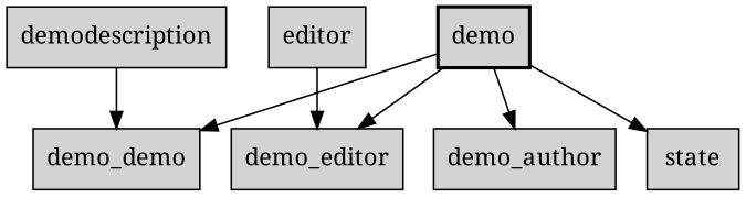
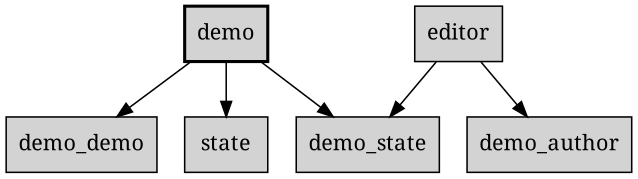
  digraph {
    fontname="Noto Serif"
    node [fontname="Noto Serif" shape=box style=filled]
    edge [fontname="Noto Serif"]
    demo [style="bold, filled"]
    n2 [label=demo_demo]
-   demo_editor
+   demo_editor [label=demo_state]
    demo_author
    state
-   demodescription
    editor
    demo -> n2
    demo -> demo_editor
-   demo -> demo_author
+   editor -> demo_author
    demo -> state
-   demodescription -> n2
    editor -> demo_editor
  }
